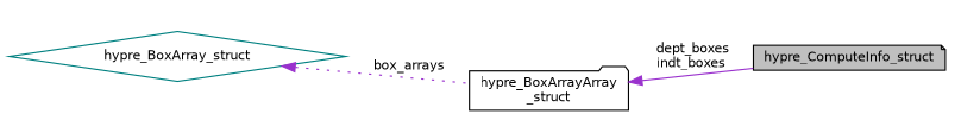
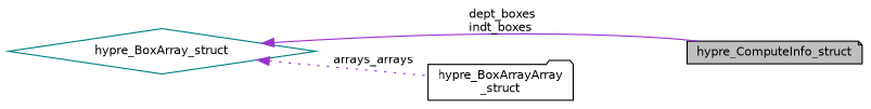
  digraph {
    rankdir=LR
    node [color=black fillcolor=white fontname=Helvetica fontsize=10 style=filled]
    edge [color=darkorchid3 dir=back fontname=Helvetica fontsize=10 labelfontname=Helvetica labelfontsize=10]
    n1 [fillcolor=grey75 fontcolor=black height=0.2 label=hypre_ComputeInfo_struct shape=note width=0.4]
    n2 [height=0.2 label="hypre_BoxArrayArray\l_struct" shape=folder width=0.4]
    n3 [color=teal height=0.2 label=hypre_BoxArray_struct shape=diamond width=0.4]
-   n2 -> n1 [label=" dept_boxes\nindt_boxes" style=solid]
-   n3 -> n2 [label=" box_arrays" style=dotted]
+   n3 -> n1 [label=" dept_boxes\nindt_boxes" style=solid]
+   n3 -> n2 [label=" arrays_arrays" style=dotted]
  }
